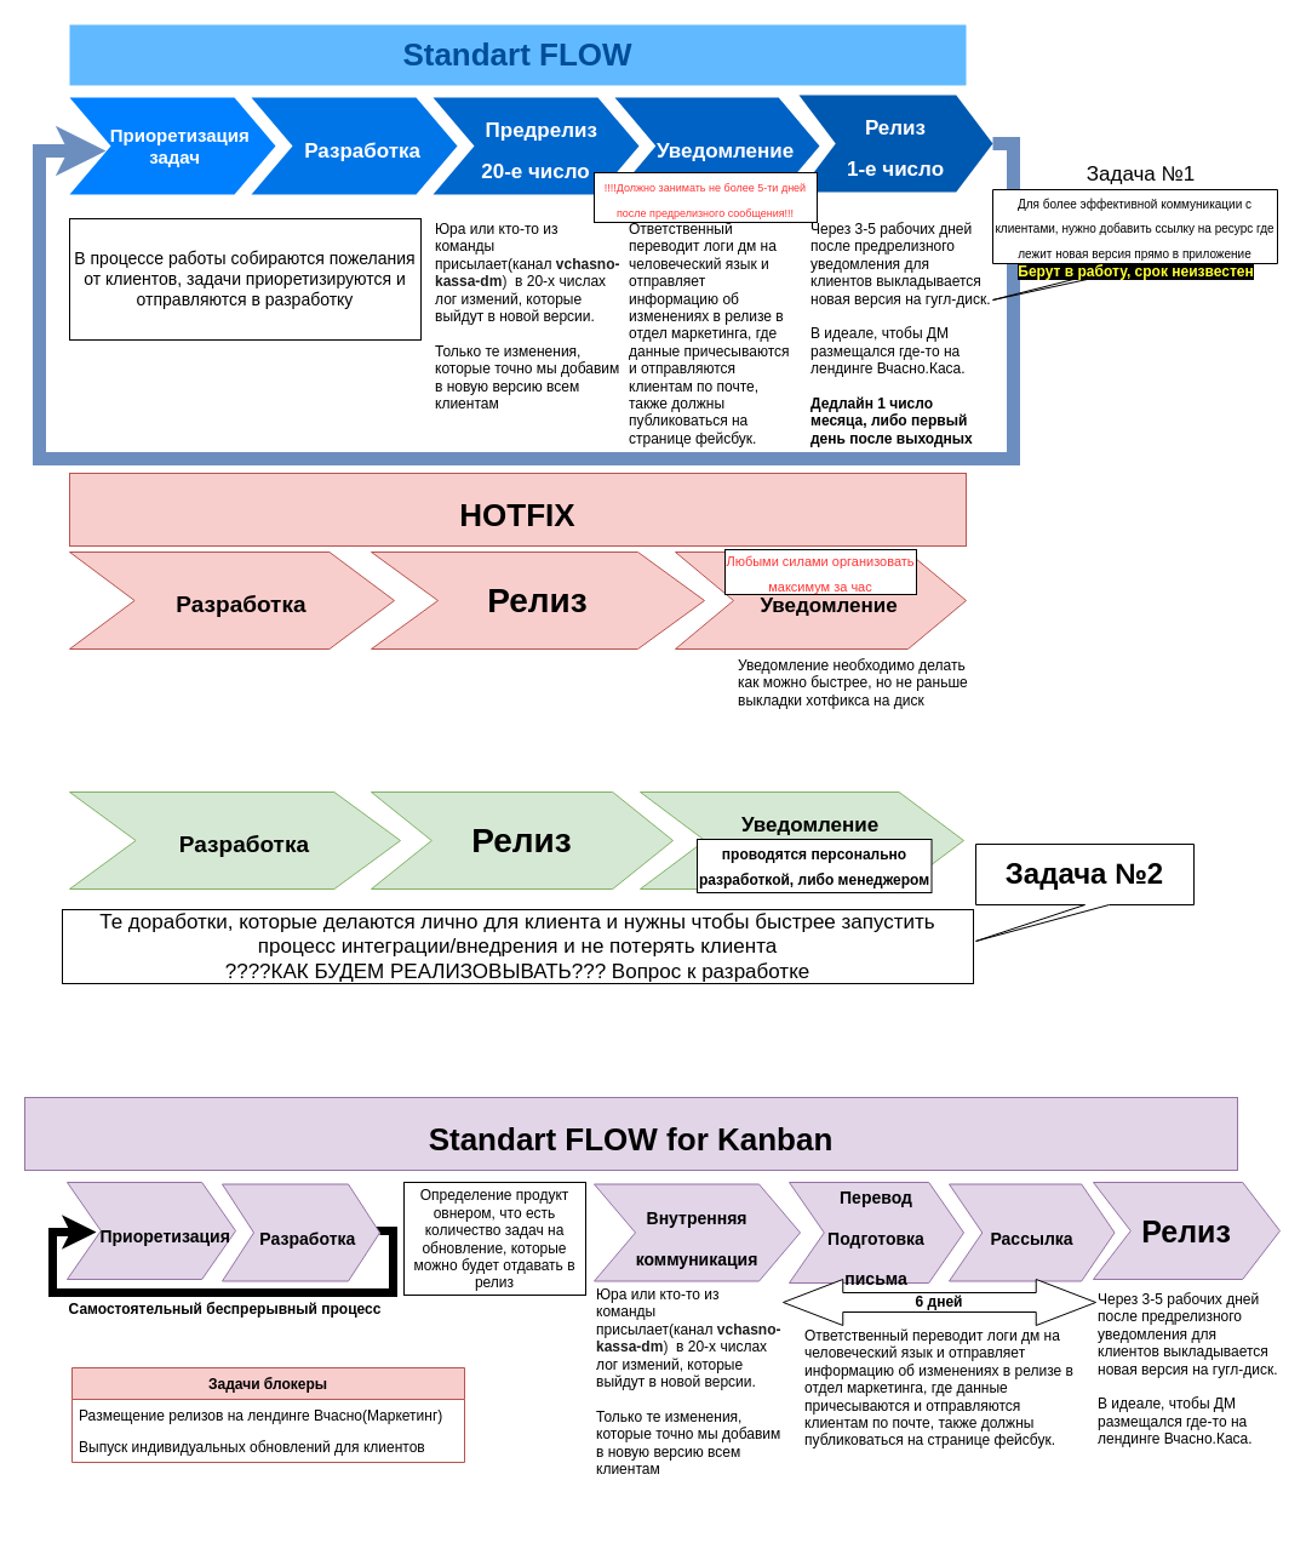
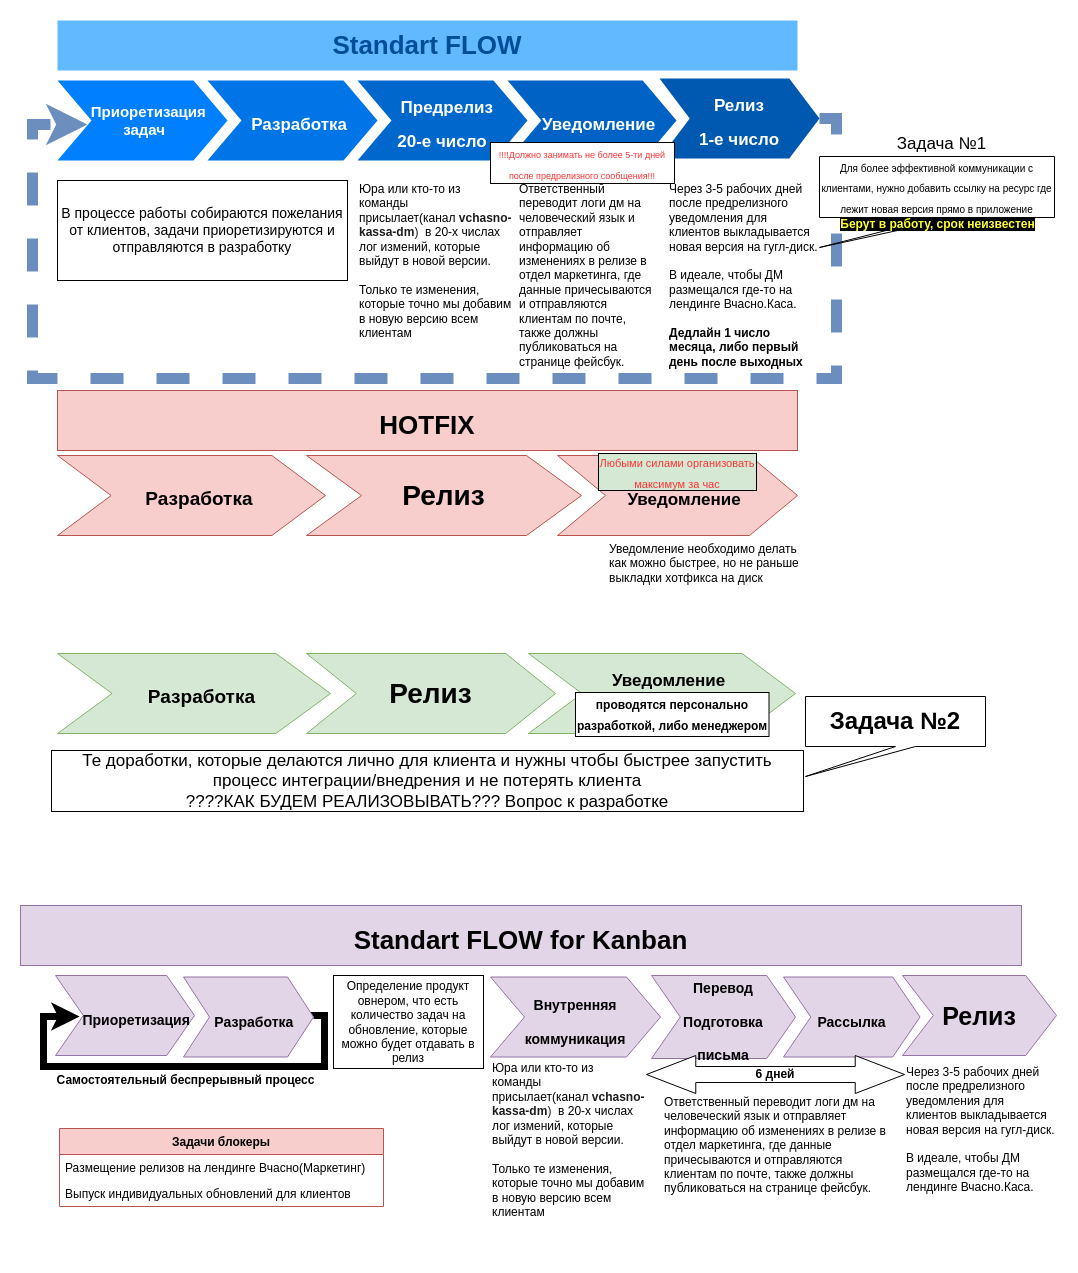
  <mxCell id="0" />
  <mxCell id="1" parent="0" />
  <mxCell id="2" value="&lt;div style=&quot;font-size: 14px&quot;&gt;&lt;span style=&quot;font-size: 15px&quot;&gt;&lt;b&gt;&amp;nbsp; &amp;nbsp;Приоретизация&lt;br&gt;&amp;nbsp;задач&lt;/b&gt;&lt;/span&gt;&lt;/div&gt;" style="shape=step;whiteSpace=wrap;html=1;fontSize=14;fillColor=#0080FF;fontColor=#FFFFFF;strokeColor=none;align=center;verticalAlign=middle;" parent="1" vertex="1"><mxGeometry x="57" y="80" width="170" height="80" as="geometry" /></mxCell>
  <mxCell id="3" value="&lt;font size=&quot;1&quot;&gt;&lt;b style=&quot;font-size: 17px&quot;&gt;&amp;nbsp; &amp;nbsp;Разработка&lt;/b&gt;&lt;/font&gt;" style="shape=step;whiteSpace=wrap;html=1;fontSize=28;fillColor=#0075E8;fontColor=#FFFFFF;strokeColor=none;" parent="1" vertex="1"><mxGeometry x="207" y="80" width="170" height="80" as="geometry" /></mxCell>
  <mxCell id="4" value="&lt;font style=&quot;font-size: 17px&quot;&gt;&lt;b&gt;&amp;nbsp; Предрелиз&lt;br&gt;20-е число&lt;br&gt;&lt;/b&gt;&lt;/font&gt;" style="shape=step;whiteSpace=wrap;html=1;fontSize=28;fillColor=#0067CC;fontColor=#FFFFFF;strokeColor=none;" parent="1" vertex="1"><mxGeometry x="357" y="80" width="170" height="80" as="geometry" /></mxCell>
  <mxCell id="5" value="&lt;b&gt;&lt;font style=&quot;font-size: 17px&quot;&gt;&amp;nbsp; &amp;nbsp;Уведомление&lt;br&gt;&lt;/font&gt;&lt;/b&gt;" style="shape=step;whiteSpace=wrap;html=1;fontSize=28;fillColor=#0062C4;fontColor=#FFFFFF;strokeColor=none;spacing=0;" parent="1" vertex="1"><mxGeometry x="507" y="80" width="169" height="80" as="geometry" /></mxCell>
- <mxCell id="6" style="edgeStyle=orthogonalEdgeStyle;orthogonalLoop=1;jettySize=auto;html=1;fontSize=17;fontStyle=1;strokeWidth=11;fillColor=#dae8fc;strokeColor=#6c8ebf;rounded=0;exitX=1;exitY=0.5;exitDx=0;exitDy=0;entryX=0.176;entryY=0.55;entryDx=0;entryDy=0;entryPerimeter=0;" parent="1" source="7" target="2" edge="1"><mxGeometry relative="1" as="geometry"><mxPoint x="57" y="116" as="targetPoint" /><mxPoint x="838" y="193" as="sourcePoint" /><Array as="points"><mxPoint x="836" y="118" /><mxPoint x="836" y="378" /><mxPoint x="32" y="378" /><mxPoint x="32" y="124" /></Array></mxGeometry></mxCell>
+ <mxCell id="6" style="edgeStyle=orthogonalEdgeStyle;orthogonalLoop=1;jettySize=auto;html=1;fontSize=17;fontStyle=1;strokeWidth=11;fillColor=#dae8fc;strokeColor=#6c8ebf;rounded=0;exitX=1;exitY=0.5;exitDx=0;exitDy=0;entryX=0.176;entryY=0.55;entryDx=0;entryDy=0;entryPerimeter=0;dashed=1;" parent="1" source="7" target="2" edge="1"><mxGeometry relative="1" as="geometry"><mxPoint x="57" y="116" as="targetPoint" /><mxPoint x="838" y="193" as="sourcePoint" /><Array as="points"><mxPoint x="836" y="118" /><mxPoint x="836" y="378" /><mxPoint x="32" y="378" /><mxPoint x="32" y="124" /></Array></mxGeometry></mxCell>
  <mxCell id="7" value="&lt;b style=&quot;font-size: 17px&quot;&gt;Релиз&lt;br&gt;1-е число&lt;br&gt;&lt;/b&gt;" style="shape=step;whiteSpace=wrap;html=1;fontSize=28;fillColor=#0059B0;fontColor=#FFFFFF;strokeColor=none;size=0.189;" parent="1" vertex="1"><mxGeometry x="659" y="78" width="160" height="80" as="geometry" /></mxCell>
  <mxCell id="8" value="&lt;span style=&quot;font-size: 26px&quot;&gt;Standart FLOW&lt;br&gt;&lt;/span&gt;" style="text;html=1;strokeColor=none;fillColor=#61BAFF;align=center;verticalAlign=bottom;whiteSpace=wrap;fontSize=54;fontStyle=1;fontColor=#004D99;" parent="1" vertex="1"><mxGeometry x="57" y="20" width="740" height="50" as="geometry" /></mxCell>
  <mxCell id="9" value="&lt;span style=&quot;font-family: &amp;#34;helvetica&amp;#34;&quot;&gt;Юра или кто-то из команды присылает(канал&amp;nbsp;&lt;/span&gt;&lt;span style=&quot;background-color: rgb(255 , 255 , 255) ; color: rgb(29 , 28 , 29) ; font-weight: 900&quot;&gt;vchasno-kassa-dm&lt;/span&gt;&lt;span style=&quot;background-color: rgb(255 , 255 , 255) ; color: rgb(29 , 28 , 29)&quot;&gt;)&lt;/span&gt;&lt;span style=&quot;background-color: rgb(255 , 255 , 255) ; color: rgb(29 , 28 , 29) ; font-weight: 900&quot;&gt;&amp;nbsp;&lt;/span&gt;&lt;span style=&quot;font-family: &amp;#34;helvetica&amp;#34;&quot;&gt;&amp;nbsp;в 20-х числах лог измений, которые выйдут в новой версии.&lt;br&gt;&lt;br&gt;Только те изменения, которые точно мы добавим в новую версию всем клиентам&lt;br&gt;&lt;/span&gt;" style="text;spacingTop=-5;fillColor=#ffffff;whiteSpace=wrap;html=1;align=left;fontSize=12;fontFamily=Helvetica;fillColor=none;strokeColor=none;" parent="1" vertex="1"><mxGeometry x="357" y="180" width="140" height="192" as="geometry" /></mxCell>
  <mxCell id="10" value="Ответственный переводит логи дм на человеческий язык и отправляет информацию об изменениях в релизе в отдел маркетинга, где данные причесываются и отправляются клиентам по почте, также должны публиковаться на странице фейсбук." style="text;spacingTop=-5;fillColor=#ffffff;whiteSpace=wrap;html=1;align=left;fontSize=12;fontFamily=Helvetica;fillColor=none;strokeColor=none;" parent="1" vertex="1"><mxGeometry x="517" y="180" width="140" height="190" as="geometry" /></mxCell>
  <mxCell id="11" value="Через 3-5 рабочих дней после предрелизного уведомления для клиентов выкладывается новая версия на гугл-диск.&lt;br&gt;&lt;br&gt;В идеале, чтобы ДМ размещался где-то на лендинге Вчасно.Каса.&lt;br&gt;&lt;br&gt;&lt;b&gt;&lt;font style=&quot;font-size: 12px&quot;&gt;Дедлайн 1 число месяца, либо первый день после выходных&lt;/font&gt;&lt;/b&gt;" style="text;spacingTop=-5;fillColor=#ffffff;whiteSpace=wrap;html=1;align=left;fontSize=12;fontFamily=Helvetica;fillColor=none;strokeColor=none;" parent="1" vertex="1"><mxGeometry x="667" y="180" width="152" height="202" as="geometry" /></mxCell>
  <mxCell id="12" value="В процессе работы собираются пожелания от клиентов, задачи приоретизируются и отправляются в разработку" style="rounded=0;whiteSpace=wrap;html=1;fontSize=14;" parent="1" vertex="1"><mxGeometry x="57" y="180" width="290" height="100" as="geometry" /></mxCell>
  <mxCell id="13" value="&lt;span style=&quot;font-size: 26px&quot;&gt;HOTFIX&lt;br&gt;&lt;/span&gt;" style="text;html=1;strokeColor=#b85450;fillColor=#f8cecc;align=center;verticalAlign=bottom;whiteSpace=wrap;fontSize=54;fontStyle=1;" parent="1" vertex="1"><mxGeometry x="57" y="390" width="740" height="60" as="geometry" /></mxCell>
  <mxCell id="14" value="&lt;font style=&quot;font-size: 19px&quot;&gt;&lt;b&gt;&amp;nbsp; &amp;nbsp;Разработка&lt;/b&gt;&lt;/font&gt;" style="shape=step;whiteSpace=wrap;html=1;fontSize=28;fillColor=#f8cecc;strokeColor=#b85450;" parent="1" vertex="1"><mxGeometry x="57" y="455" width="268" height="80" as="geometry" /></mxCell>
  <mxCell id="15" value="&lt;b&gt;&lt;font style=&quot;font-size: 17px&quot;&gt;&amp;nbsp; &amp;nbsp;Уведомление&lt;/font&gt;&lt;/b&gt;" style="shape=step;whiteSpace=wrap;html=1;fontSize=28;fillColor=#f8cecc;strokeColor=#b85450;spacing=0;" parent="1" vertex="1"><mxGeometry x="557" y="455" width="240" height="80" as="geometry" /></mxCell>
  <mxCell id="16" value="&lt;b&gt;Релиз&lt;/b&gt;" style="shape=step;whiteSpace=wrap;html=1;fontSize=28;fillColor=#f8cecc;strokeColor=#b85450;" parent="1" vertex="1"><mxGeometry x="306" y="455" width="275" height="80" as="geometry" /></mxCell>
  <mxCell id="17" value="Уведомление необходимо делать как можно быстрее, но не раньше выкладки хотфикса на диск" style="text;spacingTop=-5;fillColor=#ffffff;whiteSpace=wrap;html=1;align=left;fontSize=12;fontFamily=Helvetica;fillColor=none;strokeColor=none;" parent="1" vertex="1"><mxGeometry x="607" y="540" width="200" height="50" as="geometry" /></mxCell>
  <mxCell id="18" value="&lt;font style=&quot;font-size: 9px&quot; color=&quot;#ff3333&quot;&gt;!!!!Должно занимать не более 5-ти дней после предрелизного сообщения!!!&lt;/font&gt;" style="whiteSpace=wrap;html=1;fontSize=17;" parent="1" vertex="1"><mxGeometry x="490" y="142" width="184" height="41" as="geometry" /></mxCell>
  <mxCell id="19" value="&lt;font style=&quot;font-size: 19px&quot;&gt;&lt;b&gt;&amp;nbsp; &amp;nbsp;Разработка&lt;/b&gt;&lt;/font&gt;" style="shape=step;whiteSpace=wrap;html=1;fontSize=28;fillColor=#d5e8d4;strokeColor=#82b366;" parent="1" vertex="1"><mxGeometry x="57" y="653" width="273" height="80" as="geometry" /></mxCell>
  <mxCell id="20" value="&lt;b&gt;Релиз&lt;/b&gt;" style="shape=step;whiteSpace=wrap;html=1;fontSize=28;fillColor=#d5e8d4;strokeColor=#82b366;" parent="1" vertex="1"><mxGeometry x="306" y="653" width="249" height="80" as="geometry" /></mxCell>
  <mxCell id="21" value="&lt;b&gt;&lt;font&gt;&lt;span style=&quot;font-size: 17px&quot;&gt;&amp;nbsp; &amp;nbsp;Уведомление&lt;/span&gt;&lt;br&gt;&lt;br&gt;&lt;/font&gt;&lt;/b&gt;" style="shape=step;whiteSpace=wrap;html=1;fontSize=28;fillColor=#d5e8d4;strokeColor=#82b366;spacing=0;" parent="1" vertex="1"><mxGeometry x="528" y="653" width="267" height="80" as="geometry" /></mxCell>
  <mxCell id="22" value="Те доработки, которые делаются лично для клиента и нужны чтобы быстрее запустить процесс интеграции/внедрения и не потерять клиента&lt;br&gt;????КАК БУДЕМ РЕАЛИЗОВЫВАТЬ??? Вопрос к разработке" style="whiteSpace=wrap;html=1;fontSize=17;" parent="1" vertex="1"><mxGeometry x="51" y="750" width="752" height="61" as="geometry" /></mxCell>
- <mxCell id="23" value="&lt;font style=&quot;font-size: 11px&quot; color=&quot;#ff3333&quot;&gt;Любыми силами организовать максимум за час&lt;/font&gt;" style="whiteSpace=wrap;html=1;fontSize=17;" parent="1" vertex="1"><mxGeometry x="598" y="453" width="158" height="37" as="geometry" /></mxCell>
+ <mxCell id="23" value="&lt;font style=&quot;font-size: 11px&quot; color=&quot;#ff3333&quot;&gt;Любыми силами организовать максимум за час&lt;/font&gt;" style="whiteSpace=wrap;html=1;fontSize=17;fillColor=#d5e8d4;" parent="1" vertex="1"><mxGeometry x="598" y="453" width="158" height="37" as="geometry" /></mxCell>
  <mxCell id="24" value="&lt;font color=&quot;#000000&quot; style=&quot;font-size: 10px&quot;&gt;Для более эффективной коммуникации с клиентами, нужно добавить ссылку на ресурс где лежит новая версия прямо в приложение&lt;/font&gt;" style="shape=callout;whiteSpace=wrap;html=1;perimeter=calloutPerimeter;fontSize=17;fontColor=#FF3333;position2=0;" parent="1" vertex="1"><mxGeometry x="819" y="156" width="235" height="91" as="geometry" /></mxCell>
  <mxCell id="25" value="&lt;font color=&quot;#000000&quot;&gt;Задача №1&lt;/font&gt;" style="text;html=1;align=center;verticalAlign=middle;resizable=0;points=[];autosize=1;fontSize=17;fontColor=#FF3333;" parent="1" vertex="1"><mxGeometry x="891" y="132" width="99" height="24" as="geometry" /></mxCell>
  <mxCell id="26" value="&lt;b style=&quot;color: rgb(0 , 0 , 0) ; font-size: 24px&quot;&gt;Задача №2&lt;/b&gt;" style="shape=callout;whiteSpace=wrap;html=1;perimeter=calloutPerimeter;fontSize=17;fontColor=#FF3333;position2=0;" parent="1" vertex="1"><mxGeometry x="805" y="696" width="180" height="80" as="geometry" /></mxCell>
  <mxCell id="27" value="&lt;b style=&quot;color: rgb(0 , 0 , 0)&quot;&gt;&lt;font style=&quot;font-size: 12px&quot;&gt;проводятся персонально разработкой, либо менеджером&lt;/font&gt;&lt;/b&gt;" style="rounded=0;whiteSpace=wrap;html=1;fontSize=17;fontColor=#FF3333;" parent="1" vertex="1"><mxGeometry x="575" y="692" width="193.5" height="44" as="geometry" /></mxCell>
  <mxCell id="28" value="&lt;font color=&quot;#ffff33&quot;&gt;&lt;b style=&quot;background-color: rgb(0 , 0 , 0)&quot;&gt;Берут в работу, срок неизвестен&lt;/b&gt;&lt;/font&gt;" style="text;html=1;align=center;verticalAlign=middle;resizable=0;points=[];autosize=1;strokeColor=none;shadow=0;" vertex="1" parent="1"><mxGeometry x="834.5" y="215" width="204" height="18" as="geometry" /></mxCell>
  <mxCell id="29" value="&lt;span style=&quot;font-size: 26px&quot;&gt;Standart FLOW for Kanban&lt;br&gt;&lt;/span&gt;" style="text;html=1;strokeColor=#9673a6;fillColor=#e1d5e7;align=center;verticalAlign=bottom;whiteSpace=wrap;fontSize=54;fontStyle=1;" vertex="1" parent="1"><mxGeometry x="20" y="905" width="1001" height="60" as="geometry" /></mxCell>
  <mxCell id="30" value="&lt;b&gt;&lt;font style=&quot;font-size: 14px&quot;&gt;&amp;nbsp; &amp;nbsp; &amp;nbsp; Приоретизация&lt;/font&gt;&lt;/b&gt;" style="shape=step;whiteSpace=wrap;html=1;fontSize=28;fillColor=#e1d5e7;strokeColor=#9673a6;" vertex="1" parent="1"><mxGeometry x="55" y="975" width="139" height="80" as="geometry" /></mxCell>
  <mxCell id="31" value="&lt;span style=&quot;font-size: 14px&quot;&gt;&lt;b&gt;Внутренняя&lt;br&gt;коммуникация&lt;br&gt;&lt;/b&gt;&lt;/span&gt;" style="shape=step;whiteSpace=wrap;html=1;fontSize=28;fillColor=#e1d5e7;strokeColor=#9673a6;spacing=0;" vertex="1" parent="1"><mxGeometry x="490" y="976.5" width="170" height="80" as="geometry" /></mxCell>
  <mxCell id="32" value="&lt;b&gt;&lt;font style=&quot;font-size: 25px&quot;&gt;Релиз&lt;/font&gt;&lt;/b&gt;" style="shape=step;whiteSpace=wrap;html=1;fontSize=28;fillColor=#e1d5e7;strokeColor=#9673a6;" vertex="1" parent="1"><mxGeometry x="902" y="975" width="154" height="80" as="geometry" /></mxCell>
  <mxCell id="33" style="edgeStyle=orthogonalEdgeStyle;rounded=0;orthogonalLoop=1;jettySize=auto;html=1;exitX=1;exitY=0.5;exitDx=0;exitDy=0;entryX=0.173;entryY=0.513;entryDx=0;entryDy=0;entryPerimeter=0;strokeWidth=7;" edge="1" parent="1" source="34" target="30"><mxGeometry relative="1" as="geometry"><Array as="points"><mxPoint x="313" y="1015" /><mxPoint x="324" y="1015" /><mxPoint x="324" y="1066" /><mxPoint x="43" y="1066" /><mxPoint x="43" y="1016" /></Array></mxGeometry></mxCell>
  <mxCell id="34" value="&lt;font size=&quot;1&quot;&gt;&lt;b style=&quot;font-size: 14px&quot;&gt;&amp;nbsp; &amp;nbsp;Разработка&lt;/b&gt;&lt;/font&gt;" style="shape=step;whiteSpace=wrap;html=1;fontSize=28;fillColor=#e1d5e7;strokeColor=#9673a6;" vertex="1" parent="1"><mxGeometry x="183" y="976.5" width="130" height="80" as="geometry" /></mxCell>
  <mxCell id="35" value="&lt;b&gt;Самостоятельный беспрерывный процесс&lt;/b&gt;" style="text;html=1;align=center;verticalAlign=middle;resizable=0;points=[];autosize=1;strokeColor=none;" vertex="1" parent="1"><mxGeometry x="51" y="1071" width="268" height="18" as="geometry" /></mxCell>
  <mxCell id="36" value="&lt;span style=&quot;font-size: 14px&quot;&gt;&lt;b style=&quot;line-height: 110%&quot;&gt;Перевод&lt;br&gt;Подготовка &lt;br&gt;письма&lt;br&gt;&lt;/b&gt;&lt;/span&gt;" style="shape=step;whiteSpace=wrap;html=1;fontSize=28;fillColor=#e1d5e7;strokeColor=#9673a6;spacing=0;" vertex="1" parent="1"><mxGeometry x="651" y="975" width="144" height="83" as="geometry" /></mxCell>
  <mxCell id="37" value="&lt;span style=&quot;font-size: 14px&quot;&gt;&lt;b&gt;Рассылка&lt;br&gt;&lt;/b&gt;&lt;/span&gt;" style="shape=step;whiteSpace=wrap;html=1;fontSize=28;fillColor=#e1d5e7;strokeColor=#9673a6;spacing=0;" vertex="1" parent="1"><mxGeometry x="783" y="976.5" width="136.5" height="80" as="geometry" /></mxCell>
  <mxCell id="38" value="&lt;b&gt;6 дней&lt;/b&gt;" style="shape=doubleArrow;whiteSpace=wrap;html=1;arrowWidth=0.421;arrowSize=0.191;shadow=0;" vertex="1" parent="1"><mxGeometry x="646" y="1055" width="258" height="38" as="geometry" /></mxCell>
  <mxCell id="39" value="Определение продукт овнером, что есть количество задач на обновление, которые можно будет отдавать в релиз" style="rounded=0;whiteSpace=wrap;html=1;shadow=0;" vertex="1" parent="1"><mxGeometry x="333" y="975" width="150" height="93" as="geometry" /></mxCell>
  <mxCell id="40" value="&lt;span style=&quot;font-family: &amp;#34;helvetica&amp;#34;&quot;&gt;Юра или кто-то из команды присылает(канал&amp;nbsp;&lt;/span&gt;&lt;span style=&quot;background-color: rgb(255 , 255 , 255) ; color: rgb(29 , 28 , 29) ; font-weight: 900&quot;&gt;vchasno-kassa-dm&lt;/span&gt;&lt;span style=&quot;background-color: rgb(255 , 255 , 255) ; color: rgb(29 , 28 , 29)&quot;&gt;)&lt;/span&gt;&lt;span style=&quot;background-color: rgb(255 , 255 , 255) ; color: rgb(29 , 28 , 29) ; font-weight: 900&quot;&gt;&amp;nbsp;&lt;/span&gt;&lt;span style=&quot;font-family: &amp;#34;helvetica&amp;#34;&quot;&gt;&amp;nbsp;в 20-х числах лог измений, которые выйдут в новой версии.&lt;br&gt;&lt;br&gt;Только те изменения, которые точно мы добавим в новую версию всем клиентам&lt;br&gt;&lt;/span&gt;" style="text;spacingTop=-5;fillColor=#ffffff;whiteSpace=wrap;html=1;align=left;fontSize=12;fontFamily=Helvetica;fillColor=none;strokeColor=none;" vertex="1" parent="1"><mxGeometry x="490" y="1059" width="140" height="192" as="geometry" /></mxCell>
  <mxCell id="41" value="Ответственный переводит логи дм на человеческий язык и отправляет информацию об изменениях в релизе в отдел маркетинга, где данные причесываются и отправляются клиентам по почте, также должны публиковаться на странице фейсбук." style="text;spacingTop=-5;fillColor=#ffffff;whiteSpace=wrap;html=1;align=left;fontSize=12;fontFamily=Helvetica;fillColor=none;strokeColor=none;" vertex="1" parent="1"><mxGeometry x="662" y="1093" width="231" height="118" as="geometry" /></mxCell>
  <mxCell id="42" value="Через 3-5 рабочих дней после предрелизного уведомления для клиентов выкладывается новая версия на гугл-диск.&lt;br&gt;&lt;br&gt;В идеале, чтобы ДМ размещался где-то на лендинге Вчасно.Каса.&lt;br&gt;" style="text;spacingTop=-5;fillColor=#ffffff;whiteSpace=wrap;html=1;align=left;fontSize=12;fontFamily=Helvetica;fillColor=none;strokeColor=none;" vertex="1" parent="1"><mxGeometry x="904" y="1063" width="152" height="135" as="geometry" /></mxCell>
  <mxCell id="43" value="Задачи блокеры" style="swimlane;fontStyle=1;childLayout=stackLayout;horizontal=1;startSize=26;horizontalStack=0;resizeParent=1;resizeParentMax=0;resizeLast=0;collapsible=1;marginBottom=0;shadow=0;fillColor=#f8cecc;strokeColor=#b85450;" vertex="1" parent="1"><mxGeometry x="59" y="1128" width="324" height="78" as="geometry" /></mxCell>
  <mxCell id="44" value="Размещение релизов на лендинге Вчасно(Маркетинг)" style="text;strokeColor=none;fillColor=none;align=left;verticalAlign=top;spacingLeft=4;spacingRight=4;overflow=hidden;rotatable=0;points=[[0,0.5],[1,0.5]];portConstraint=eastwest;" vertex="1" parent="43"><mxGeometry y="26" width="324" height="26" as="geometry" /></mxCell>
  <mxCell id="45" value="Выпуск индивидуальных обновлений для клиентов" style="text;strokeColor=none;fillColor=none;align=left;verticalAlign=top;spacingLeft=4;spacingRight=4;overflow=hidden;rotatable=0;points=[[0,0.5],[1,0.5]];portConstraint=eastwest;" vertex="1" parent="43"><mxGeometry y="52" width="324" height="26" as="geometry" /></mxCell>
